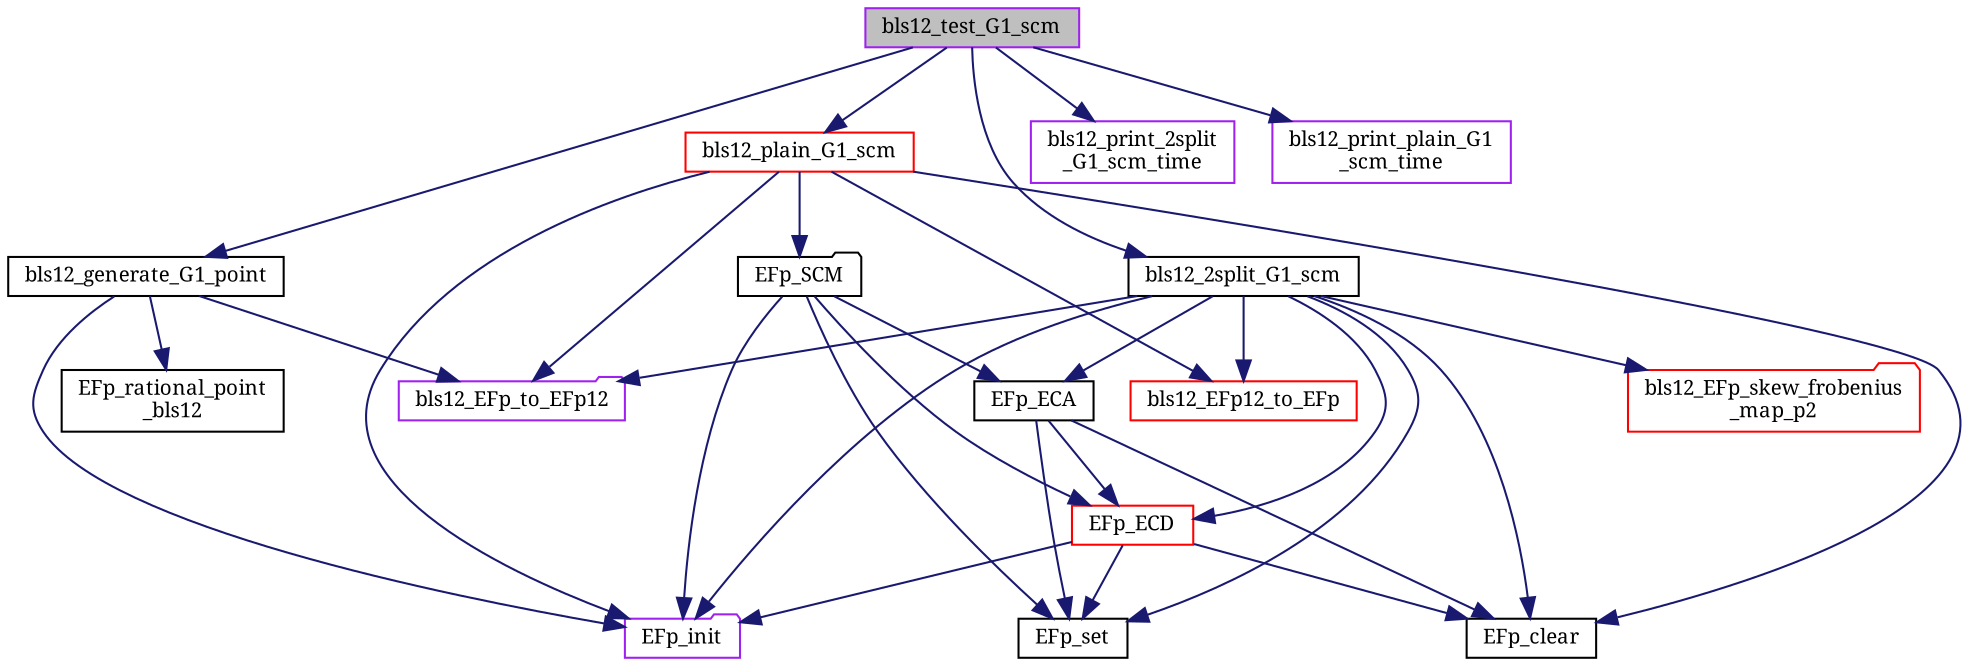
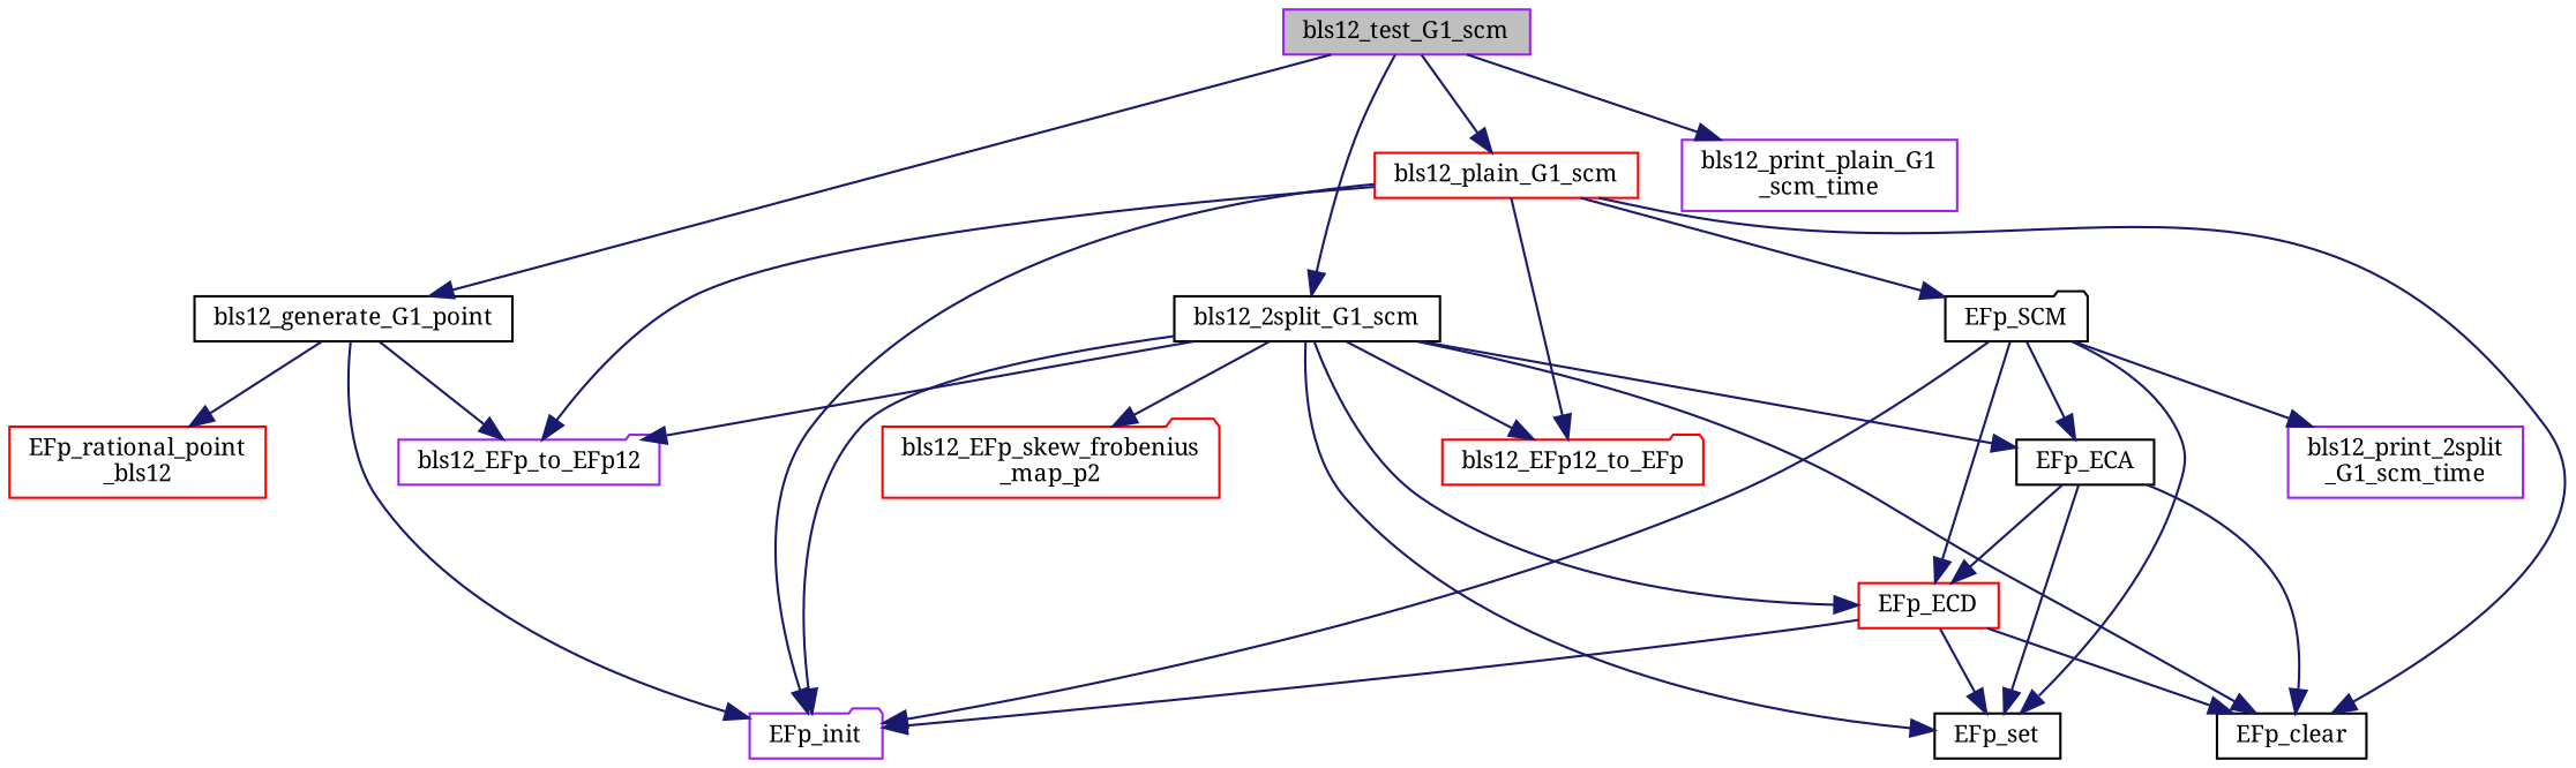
  digraph {
    fontname="Noto Serif"
    rankdir=TB
    node [color=black fillcolor=white fontname="Noto Serif" fontsize=10 shape=box style=filled]
    edge [color=midnightblue fontname="Noto Serif" fontsize=10 labelfontname=Helvetica labelfontsize=10 style=solid]
    n1 [color=purple fillcolor=grey75 fontcolor=black height=0.2 label=bls12_test_G1_scm width=0.4]
    n2 [height=0.2 label=bls12_2split_G1_scm width=0.4]
    n3 [height=0.2 label=bls12_generate_G1_point width=0.4]
    n4 [color=red height=0.2 label=bls12_plain_G1_scm width=0.4]
    n5 [color=purple height=0.2 label="bls12_print_2split\l_G1_scm_time" width=0.4]
    n6 [color=purple height=0.2 label="bls12_print_plain_G1\l_scm_time" width=0.4]
-   n7 [color=red height=0.2 label=bls12_EFp12_to_EFp width=0.4]
+   n7 [color=red height=0.2 label=bls12_EFp12_to_EFp shape=folder width=0.4]
    n8 [color=red height=0.2 label="bls12_EFp_skew_frobenius\l_map_p2" shape=folder width=0.4]
    n9 [color=purple height=0.2 label=bls12_EFp_to_EFp12 shape=folder width=0.4]
    n10 [height=0.2 label=EFp_clear width=0.4]
    n11 [height=0.2 label=EFp_ECA width=0.4]
    n12 [height=0.2 label=EFp_set width=0.4]
    n13 [color=red height=0.2 label=EFp_ECD width=0.4]
    n14 [color=purple height=0.2 label=EFp_init shape=folder width=0.4]
-   n15 [height=0.2 label="EFp_rational_point\l_bls12" width=0.4]
+   n15 [color=red height=0.2 label="EFp_rational_point\l_bls12" width=0.4]
    n16 [height=0.2 label=EFp_SCM shape=folder width=0.4]
    n1 -> n2
    n1 -> n3
    n1 -> n4
-   n1 -> n5
+   n16 -> n5
    n1 -> n6
    n2 -> n7
    n2 -> n8
    n2 -> n9
    n2 -> n10
    n2 -> n11
    n2 -> n12
    n2 -> n13
    n2 -> n14
    n3 -> n9
    n3 -> n14
    n3 -> n15
    n4 -> n7
    n4 -> n9
    n4 -> n10
    n4 -> n14
    n4 -> n16
    n11 -> n10
    n11 -> n12
    n11 -> n13
    n13 -> n10
    n13 -> n12
    n13 -> n14
    n16 -> n11
    n16 -> n12
    n16 -> n13
    n16 -> n14
  }
